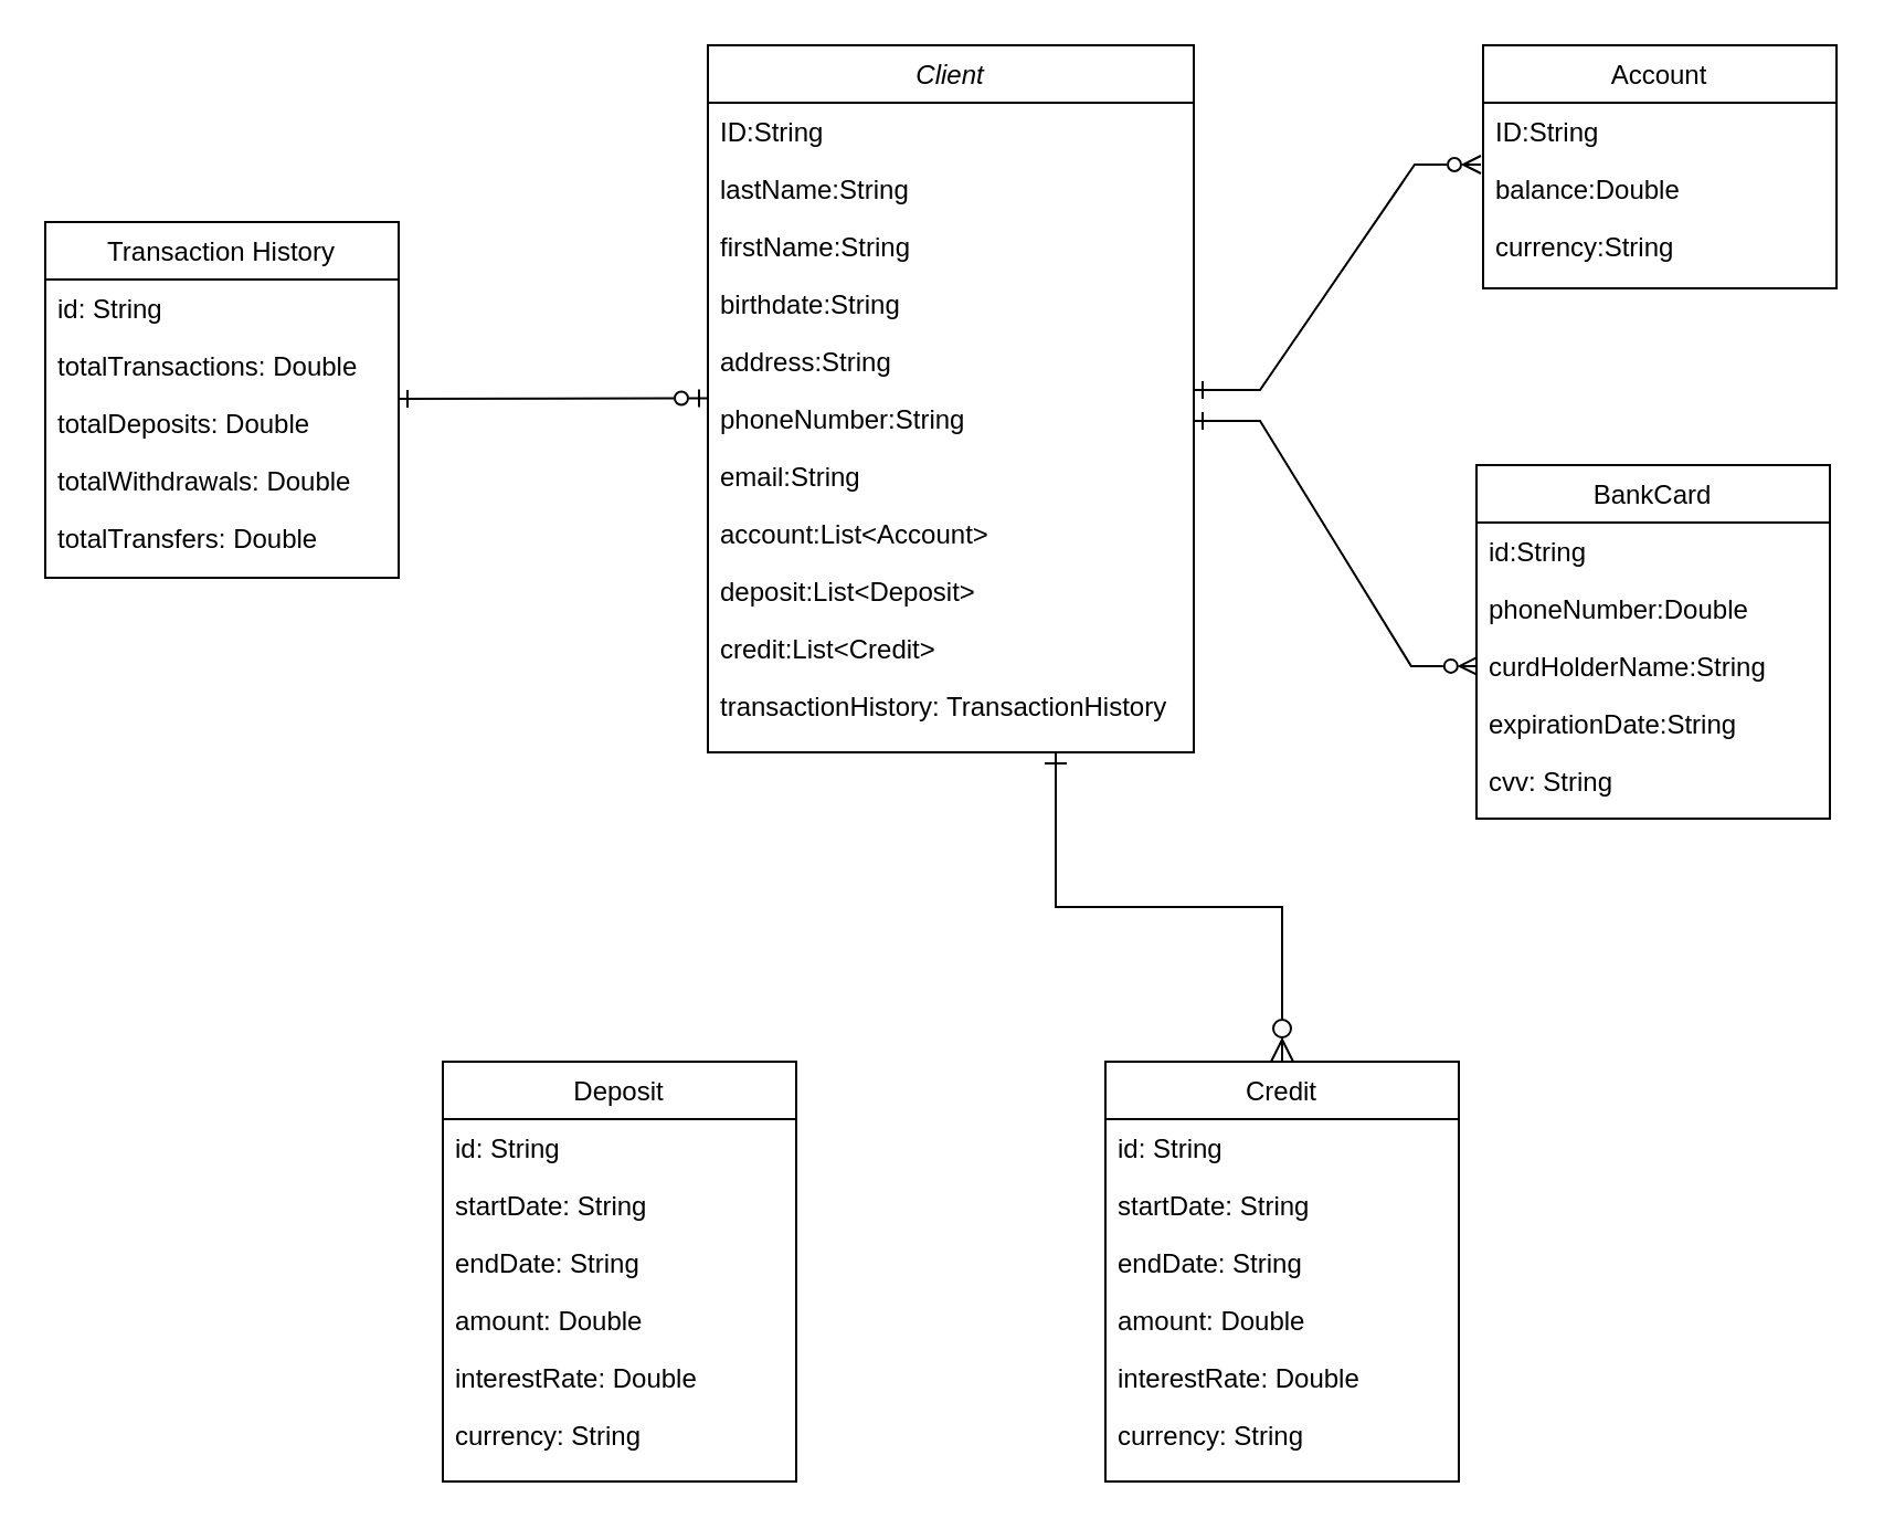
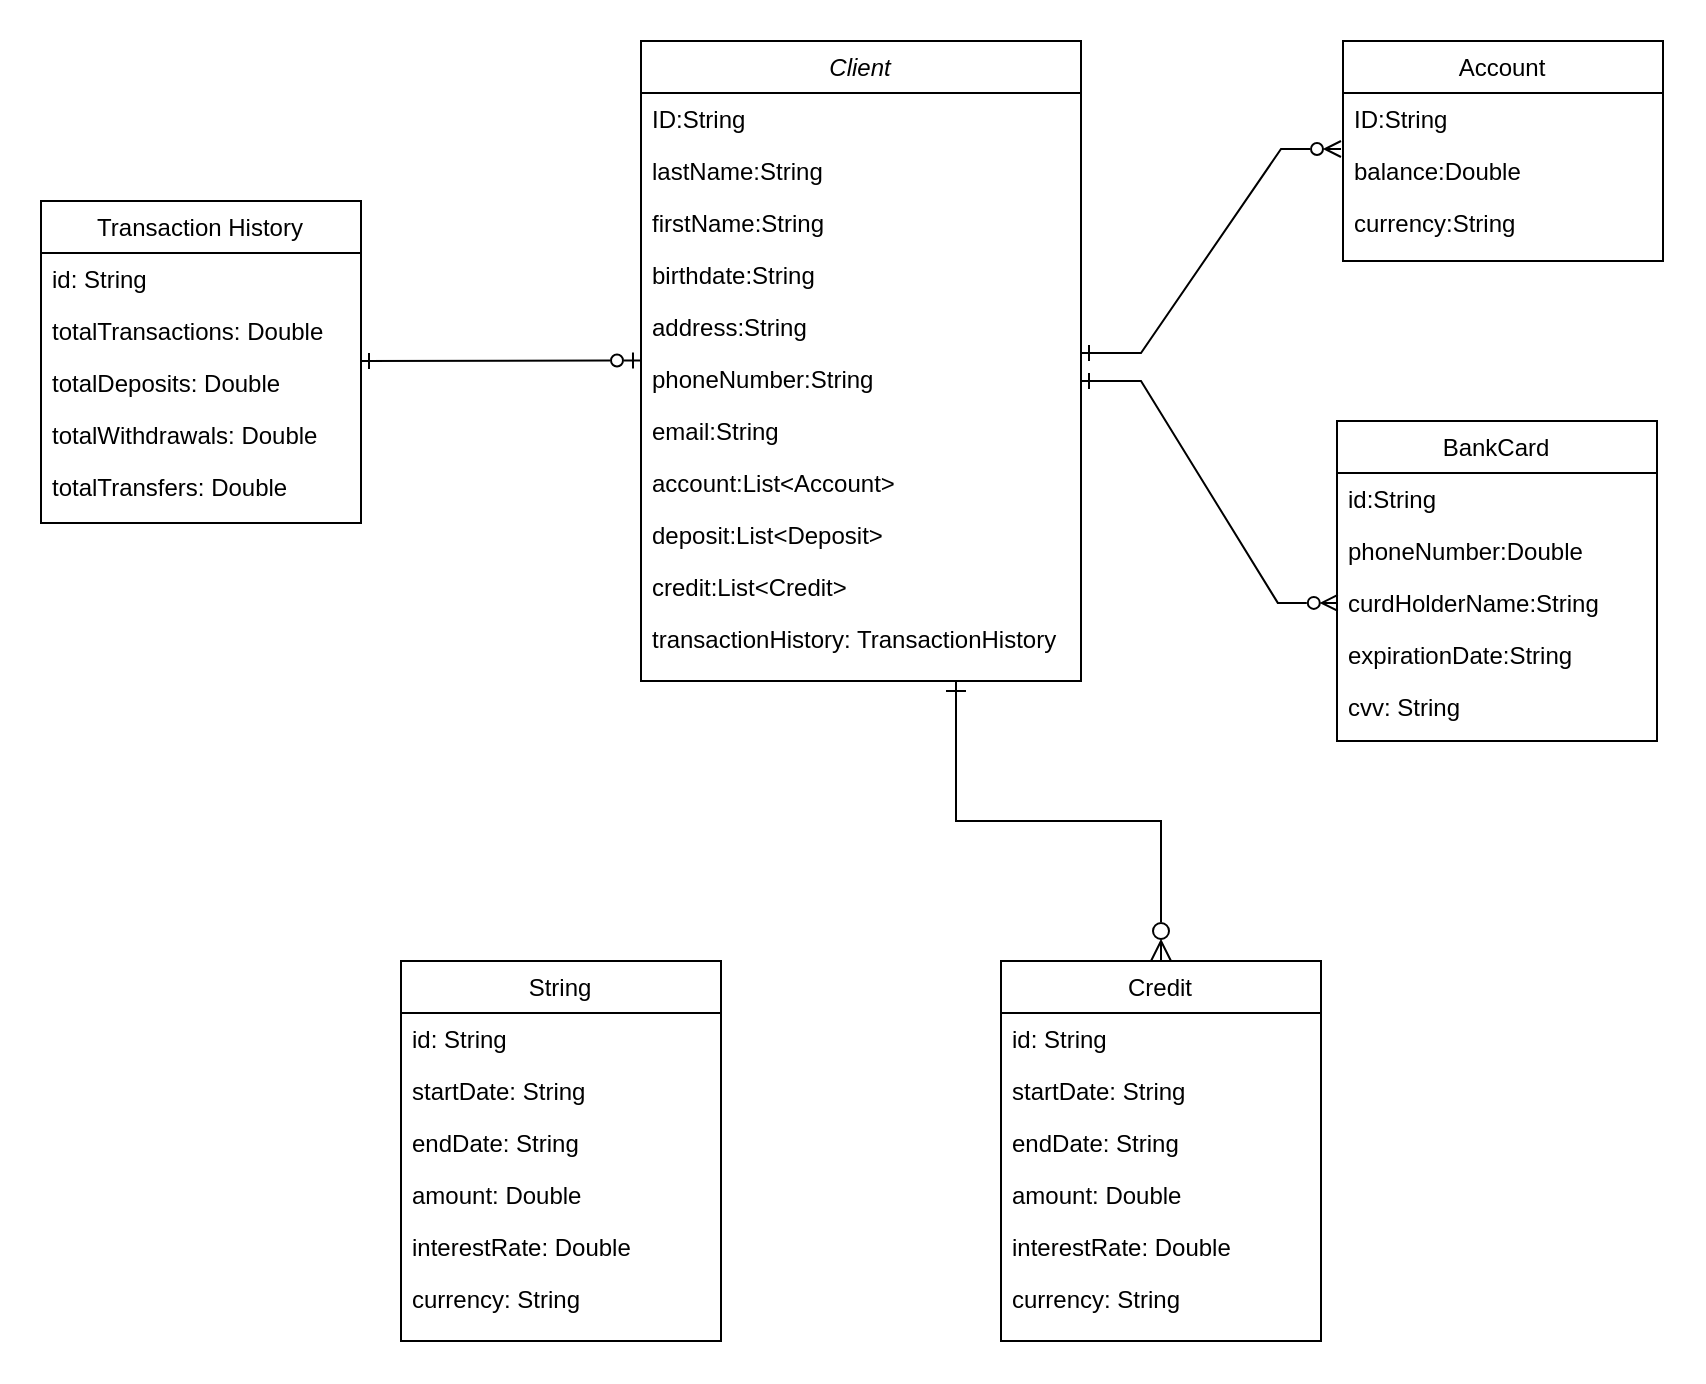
  <mxCell id="0" />
  <mxCell id="1" parent="0" />
  <mxCell id="2" value="Client" style="swimlane;fontStyle=2;align=center;verticalAlign=top;childLayout=stackLayout;horizontal=1;startSize=26;horizontalStack=0;resizeParent=1;resizeLast=0;collapsible=1;marginBottom=0;rounded=0;shadow=0;strokeWidth=1;" parent="1" vertex="1"><mxGeometry x="320" y="20" width="220" height="320" as="geometry"><mxRectangle x="230" y="140" width="160" height="26" as="alternateBounds" /></mxGeometry></mxCell>
  <mxCell id="3" value="ID:String" style="text;align=left;verticalAlign=top;spacingLeft=4;spacingRight=4;overflow=hidden;rotatable=0;points=[[0,0.5],[1,0.5]];portConstraint=eastwest;" parent="2" vertex="1"><mxGeometry y="26" width="220" height="26" as="geometry" /></mxCell>
  <mxCell id="4" value="lastName:String" style="text;align=left;verticalAlign=top;spacingLeft=4;spacingRight=4;overflow=hidden;rotatable=0;points=[[0,0.5],[1,0.5]];portConstraint=eastwest;rounded=0;shadow=0;html=0;" parent="2" vertex="1"><mxGeometry y="52" width="220" height="26" as="geometry" /></mxCell>
  <mxCell id="5" value="firstName:String" style="text;align=left;verticalAlign=top;spacingLeft=4;spacingRight=4;overflow=hidden;rotatable=0;points=[[0,0.5],[1,0.5]];portConstraint=eastwest;rounded=0;shadow=0;html=0;" parent="2" vertex="1"><mxGeometry y="78" width="220" height="26" as="geometry" /></mxCell>
  <mxCell id="6" value="birthdate:String" style="text;align=left;verticalAlign=top;spacingLeft=4;spacingRight=4;overflow=hidden;rotatable=0;points=[[0,0.5],[1,0.5]];portConstraint=eastwest;rounded=0;shadow=0;html=0;" parent="2" vertex="1"><mxGeometry y="104" width="220" height="26" as="geometry" /></mxCell>
  <mxCell id="7" value="address:String" style="text;align=left;verticalAlign=top;spacingLeft=4;spacingRight=4;overflow=hidden;rotatable=0;points=[[0,0.5],[1,0.5]];portConstraint=eastwest;rounded=0;shadow=0;html=0;" parent="2" vertex="1"><mxGeometry y="130" width="220" height="26" as="geometry" /></mxCell>
  <mxCell id="8" value="phoneNumber:String&#10;" style="text;align=left;verticalAlign=top;spacingLeft=4;spacingRight=4;overflow=hidden;rotatable=0;points=[[0,0.5],[1,0.5]];portConstraint=eastwest;rounded=0;shadow=0;html=0;" parent="2" vertex="1"><mxGeometry y="156" width="220" height="26" as="geometry" /></mxCell>
  <mxCell id="9" value="email:String" style="text;align=left;verticalAlign=top;spacingLeft=4;spacingRight=4;overflow=hidden;rotatable=0;points=[[0,0.5],[1,0.5]];portConstraint=eastwest;rounded=0;shadow=0;html=0;" parent="2" vertex="1"><mxGeometry y="182" width="220" height="26" as="geometry" /></mxCell>
  <mxCell id="10" value="account:List&lt;Account&gt;&#10;" style="text;align=left;verticalAlign=top;spacingLeft=4;spacingRight=4;overflow=hidden;rotatable=0;points=[[0,0.5],[1,0.5]];portConstraint=eastwest;rounded=0;shadow=0;html=0;" parent="2" vertex="1"><mxGeometry y="208" width="220" height="26" as="geometry" /></mxCell>
  <mxCell id="11" value="deposit:List&lt;Deposit&gt;" style="text;align=left;verticalAlign=top;spacingLeft=4;spacingRight=4;overflow=hidden;rotatable=0;points=[[0,0.5],[1,0.5]];portConstraint=eastwest;rounded=0;shadow=0;html=0;" parent="2" vertex="1"><mxGeometry y="234" width="220" height="26" as="geometry" /></mxCell>
  <mxCell id="12" value="credit:List&lt;Credit&gt;" style="text;align=left;verticalAlign=top;spacingLeft=4;spacingRight=4;overflow=hidden;rotatable=0;points=[[0,0.5],[1,0.5]];portConstraint=eastwest;rounded=0;shadow=0;html=0;" parent="2" vertex="1"><mxGeometry y="260" width="220" height="26" as="geometry" /></mxCell>
  <mxCell id="13" value="transactionHistory: TransactionHistory" style="text;align=left;verticalAlign=top;spacingLeft=4;spacingRight=4;overflow=hidden;rotatable=0;points=[[0,0.5],[1,0.5]];portConstraint=eastwest;rounded=0;shadow=0;html=0;" parent="2" vertex="1"><mxGeometry y="286" width="220" height="26" as="geometry" /></mxCell>
  <mxCell id="14" value="Account" style="swimlane;fontStyle=0;align=center;verticalAlign=top;childLayout=stackLayout;horizontal=1;startSize=26;horizontalStack=0;resizeParent=1;resizeLast=0;collapsible=1;marginBottom=0;rounded=0;shadow=0;strokeWidth=1;" parent="1" vertex="1"><mxGeometry x="671" y="20" width="160" height="110" as="geometry"><mxRectangle x="550" y="140" width="160" height="26" as="alternateBounds" /></mxGeometry></mxCell>
  <mxCell id="15" value="ID:String" style="text;align=left;verticalAlign=top;spacingLeft=4;spacingRight=4;overflow=hidden;rotatable=0;points=[[0,0.5],[1,0.5]];portConstraint=eastwest;" parent="14" vertex="1"><mxGeometry y="26" width="160" height="26" as="geometry" /></mxCell>
  <mxCell id="16" value="balance:Double" style="text;align=left;verticalAlign=top;spacingLeft=4;spacingRight=4;overflow=hidden;rotatable=0;points=[[0,0.5],[1,0.5]];portConstraint=eastwest;rounded=0;shadow=0;html=0;" parent="14" vertex="1"><mxGeometry y="52" width="160" height="26" as="geometry" /></mxCell>
  <mxCell id="17" value="currency:String" style="text;align=left;verticalAlign=top;spacingLeft=4;spacingRight=4;overflow=hidden;rotatable=0;points=[[0,0.5],[1,0.5]];portConstraint=eastwest;rounded=0;shadow=0;html=0;" parent="14" vertex="1"><mxGeometry y="78" width="160" height="26" as="geometry" /></mxCell>
  <mxCell id="18" value="Credit" style="swimlane;fontStyle=0;align=center;verticalAlign=top;childLayout=stackLayout;horizontal=1;startSize=26;horizontalStack=0;resizeParent=1;resizeLast=0;collapsible=1;marginBottom=0;rounded=0;shadow=0;strokeWidth=1;" parent="1" vertex="1"><mxGeometry x="500" y="480" width="160" height="190" as="geometry"><mxRectangle x="550" y="140" width="160" height="26" as="alternateBounds" /></mxGeometry></mxCell>
  <mxCell id="19" value="id: String" style="text;align=left;verticalAlign=top;spacingLeft=4;spacingRight=4;overflow=hidden;rotatable=0;points=[[0,0.5],[1,0.5]];portConstraint=eastwest;" parent="18" vertex="1"><mxGeometry y="26" width="160" height="26" as="geometry" /></mxCell>
  <mxCell id="20" value="startDate: String" style="text;align=left;verticalAlign=top;spacingLeft=4;spacingRight=4;overflow=hidden;rotatable=0;points=[[0,0.5],[1,0.5]];portConstraint=eastwest;rounded=0;shadow=0;html=0;" parent="18" vertex="1"><mxGeometry y="52" width="160" height="26" as="geometry" /></mxCell>
  <mxCell id="21" value="endDate: String" style="text;align=left;verticalAlign=top;spacingLeft=4;spacingRight=4;overflow=hidden;rotatable=0;points=[[0,0.5],[1,0.5]];portConstraint=eastwest;rounded=0;shadow=0;html=0;" parent="18" vertex="1"><mxGeometry y="78" width="160" height="26" as="geometry" /></mxCell>
  <mxCell id="22" value="amount: Double" style="text;align=left;verticalAlign=top;spacingLeft=4;spacingRight=4;overflow=hidden;rotatable=0;points=[[0,0.5],[1,0.5]];portConstraint=eastwest;rounded=0;shadow=0;html=0;" parent="18" vertex="1"><mxGeometry y="104" width="160" height="26" as="geometry" /></mxCell>
  <mxCell id="23" value="interestRate: Double" style="text;align=left;verticalAlign=top;spacingLeft=4;spacingRight=4;overflow=hidden;rotatable=0;points=[[0,0.5],[1,0.5]];portConstraint=eastwest;" parent="18" vertex="1"><mxGeometry y="130" width="160" height="26" as="geometry" /></mxCell>
  <mxCell id="24" value="currency: String" style="text;align=left;verticalAlign=top;spacingLeft=4;spacingRight=4;overflow=hidden;rotatable=0;points=[[0,0.5],[1,0.5]];portConstraint=eastwest;" parent="18" vertex="1"><mxGeometry y="156" width="160" height="26" as="geometry" /></mxCell>
- <mxCell id="25" value="Deposit" style="swimlane;fontStyle=0;align=center;verticalAlign=top;childLayout=stackLayout;horizontal=1;startSize=26;horizontalStack=0;resizeParent=1;resizeLast=0;collapsible=1;marginBottom=0;rounded=0;shadow=0;strokeWidth=1;" parent="1" vertex="1"><mxGeometry x="200" y="480" width="160" height="190" as="geometry"><mxRectangle x="550" y="140" width="160" height="26" as="alternateBounds" /></mxGeometry></mxCell>
+ <mxCell id="25" value="String" style="swimlane;fontStyle=0;align=center;verticalAlign=top;childLayout=stackLayout;horizontal=1;startSize=26;horizontalStack=0;resizeParent=1;resizeLast=0;collapsible=1;marginBottom=0;rounded=0;shadow=0;strokeWidth=1;" parent="1" vertex="1"><mxGeometry x="200" y="480" width="160" height="190" as="geometry"><mxRectangle x="550" y="140" width="160" height="26" as="alternateBounds" /></mxGeometry></mxCell>
  <mxCell id="26" value="id: String" style="text;align=left;verticalAlign=top;spacingLeft=4;spacingRight=4;overflow=hidden;rotatable=0;points=[[0,0.5],[1,0.5]];portConstraint=eastwest;" parent="25" vertex="1"><mxGeometry y="26" width="160" height="26" as="geometry" /></mxCell>
  <mxCell id="27" value="startDate: String" style="text;align=left;verticalAlign=top;spacingLeft=4;spacingRight=4;overflow=hidden;rotatable=0;points=[[0,0.5],[1,0.5]];portConstraint=eastwest;rounded=0;shadow=0;html=0;" parent="25" vertex="1"><mxGeometry y="52" width="160" height="26" as="geometry" /></mxCell>
  <mxCell id="28" value="endDate: String" style="text;align=left;verticalAlign=top;spacingLeft=4;spacingRight=4;overflow=hidden;rotatable=0;points=[[0,0.5],[1,0.5]];portConstraint=eastwest;rounded=0;shadow=0;html=0;" parent="25" vertex="1"><mxGeometry y="78" width="160" height="26" as="geometry" /></mxCell>
  <mxCell id="29" value="amount: Double" style="text;align=left;verticalAlign=top;spacingLeft=4;spacingRight=4;overflow=hidden;rotatable=0;points=[[0,0.5],[1,0.5]];portConstraint=eastwest;rounded=0;shadow=0;html=0;" parent="25" vertex="1"><mxGeometry y="104" width="160" height="26" as="geometry" /></mxCell>
  <mxCell id="30" value="interestRate: Double" style="text;align=left;verticalAlign=top;spacingLeft=4;spacingRight=4;overflow=hidden;rotatable=0;points=[[0,0.5],[1,0.5]];portConstraint=eastwest;" parent="25" vertex="1"><mxGeometry y="130" width="160" height="26" as="geometry" /></mxCell>
  <mxCell id="31" value="currency: String" style="text;align=left;verticalAlign=top;spacingLeft=4;spacingRight=4;overflow=hidden;rotatable=0;points=[[0,0.5],[1,0.5]];portConstraint=eastwest;" parent="25" vertex="1"><mxGeometry y="156" width="160" height="26" as="geometry" /></mxCell>
  <mxCell id="32" value="Transaction History" style="swimlane;fontStyle=0;align=center;verticalAlign=top;childLayout=stackLayout;horizontal=1;startSize=26;horizontalStack=0;resizeParent=1;resizeLast=0;collapsible=1;marginBottom=0;rounded=0;shadow=0;strokeWidth=1;" parent="1" vertex="1"><mxGeometry x="20" y="100" width="160" height="161" as="geometry"><mxRectangle x="550" y="140" width="160" height="26" as="alternateBounds" /></mxGeometry></mxCell>
  <mxCell id="33" value="id: String" style="text;align=left;verticalAlign=top;spacingLeft=4;spacingRight=4;overflow=hidden;rotatable=0;points=[[0,0.5],[1,0.5]];portConstraint=eastwest;" parent="32" vertex="1"><mxGeometry y="26" width="160" height="26" as="geometry" /></mxCell>
  <mxCell id="34" value="totalTransactions: Double&#10;" style="text;align=left;verticalAlign=top;spacingLeft=4;spacingRight=4;overflow=hidden;rotatable=0;points=[[0,0.5],[1,0.5]];portConstraint=eastwest;rounded=0;shadow=0;html=0;" parent="32" vertex="1"><mxGeometry y="52" width="160" height="26" as="geometry" /></mxCell>
  <mxCell id="35" value="totalDeposits: Double&#10;" style="text;align=left;verticalAlign=top;spacingLeft=4;spacingRight=4;overflow=hidden;rotatable=0;points=[[0,0.5],[1,0.5]];portConstraint=eastwest;rounded=0;shadow=0;html=0;" parent="32" vertex="1"><mxGeometry y="78" width="160" height="26" as="geometry" /></mxCell>
  <mxCell id="36" value="totalWithdrawals: Double&#10;" style="text;align=left;verticalAlign=top;spacingLeft=4;spacingRight=4;overflow=hidden;rotatable=0;points=[[0,0.5],[1,0.5]];portConstraint=eastwest;rounded=0;shadow=0;html=0;" parent="32" vertex="1"><mxGeometry y="104" width="160" height="26" as="geometry" /></mxCell>
  <mxCell id="37" value="totalTransfers: Double&#10;" style="text;align=left;verticalAlign=top;spacingLeft=4;spacingRight=4;overflow=hidden;rotatable=0;points=[[0,0.5],[1,0.5]];portConstraint=eastwest;rounded=0;shadow=0;html=0;" parent="32" vertex="1"><mxGeometry y="130" width="160" height="26" as="geometry" /></mxCell>
  <mxCell id="38" value="BankCard" style="swimlane;fontStyle=0;align=center;verticalAlign=top;childLayout=stackLayout;horizontal=1;startSize=26;horizontalStack=0;resizeParent=1;resizeLast=0;collapsible=1;marginBottom=0;rounded=0;shadow=0;strokeWidth=1;" parent="1" vertex="1"><mxGeometry x="668" y="210" width="160" height="160" as="geometry"><mxRectangle x="550" y="140" width="160" height="26" as="alternateBounds" /></mxGeometry></mxCell>
  <mxCell id="39" value="id:String" style="text;align=left;verticalAlign=top;spacingLeft=4;spacingRight=4;overflow=hidden;rotatable=0;points=[[0,0.5],[1,0.5]];portConstraint=eastwest;" parent="38" vertex="1"><mxGeometry y="26" width="160" height="26" as="geometry" /></mxCell>
  <mxCell id="40" value="phoneNumber:Double" style="text;align=left;verticalAlign=top;spacingLeft=4;spacingRight=4;overflow=hidden;rotatable=0;points=[[0,0.5],[1,0.5]];portConstraint=eastwest;rounded=0;shadow=0;html=0;" parent="38" vertex="1"><mxGeometry y="52" width="160" height="26" as="geometry" /></mxCell>
  <mxCell id="41" value="curdHolderName:String" style="text;align=left;verticalAlign=top;spacingLeft=4;spacingRight=4;overflow=hidden;rotatable=0;points=[[0,0.5],[1,0.5]];portConstraint=eastwest;rounded=0;shadow=0;html=0;" parent="38" vertex="1"><mxGeometry y="78" width="160" height="26" as="geometry" /></mxCell>
  <mxCell id="42" value="expirationDate:String" style="text;align=left;verticalAlign=top;spacingLeft=4;spacingRight=4;overflow=hidden;rotatable=0;points=[[0,0.5],[1,0.5]];portConstraint=eastwest;rounded=0;shadow=0;html=0;" parent="38" vertex="1"><mxGeometry y="104" width="160" height="26" as="geometry" /></mxCell>
  <mxCell id="43" value="cvv: String" style="text;align=left;verticalAlign=top;spacingLeft=4;spacingRight=4;overflow=hidden;rotatable=0;points=[[0,0.5],[1,0.5]];portConstraint=eastwest;rounded=0;shadow=0;html=0;" parent="38" vertex="1"><mxGeometry y="130" width="160" height="26" as="geometry" /></mxCell>
  <mxCell id="44" value="" style="endArrow=ERone;shadow=0;strokeWidth=1;rounded=0;endFill=0;edgeStyle=elbowEdgeStyle;elbow=vertical;exitX=0;exitY=-0.227;exitDx=0;exitDy=0;exitPerimeter=0;startArrow=ERzeroToOne;startFill=0;" parent="1" edge="1"><mxGeometry x="0.5" y="41" relative="1" as="geometry"><mxPoint x="320" y="179.728" as="sourcePoint" /><mxPoint x="180" y="179.858" as="targetPoint" /><mxPoint x="-40" y="32" as="offset" /></mxGeometry></mxCell>
  <mxCell id="45" value="" style="edgeStyle=entityRelationEdgeStyle;fontSize=12;html=1;endArrow=ERzeroToMany;endFill=0;rounded=0;startArrow=ERone;startFill=0;" parent="1" edge="1"><mxGeometry width="100" height="100" relative="1" as="geometry"><mxPoint x="540" y="176" as="sourcePoint" /><mxPoint x="670" y="74" as="targetPoint" /></mxGeometry></mxCell>
  <mxCell id="46" value="" style="edgeStyle=entityRelationEdgeStyle;fontSize=12;html=1;endArrow=ERzeroToMany;endFill=0;rounded=0;entryX=-0.01;entryY=0.113;entryDx=0;entryDy=0;entryPerimeter=0;startArrow=ERone;startFill=0;" parent="1" edge="1"><mxGeometry width="100" height="100" relative="1" as="geometry"><mxPoint x="540" y="190" as="sourcePoint" /><mxPoint x="668.4" y="300.938" as="targetPoint" /><Array as="points"><mxPoint x="550" y="159" /><mxPoint x="640" y="238" /><mxPoint x="660" y="104" /><mxPoint x="630" y="229" /><mxPoint x="630" y="244" /></Array></mxGeometry></mxCell>
  <mxCell id="47" value="" style="edgeStyle=elbowEdgeStyle;elbow=vertical;endArrow=ERone;html=1;curved=0;rounded=0;endSize=8;startSize=8;exitX=0.5;exitY=0;exitDx=0;exitDy=0;entryX=0.25;entryY=1;entryDx=0;entryDy=0;endFill=0;startArrow=ERzeroToMany;startFill=0;" parent="1" source="18" edge="1"><mxGeometry width="50" height="50" relative="1" as="geometry"><mxPoint x="382.5" y="480" as="sourcePoint" /><mxPoint x="477.5" y="340" as="targetPoint" /></mxGeometry></mxCell>
